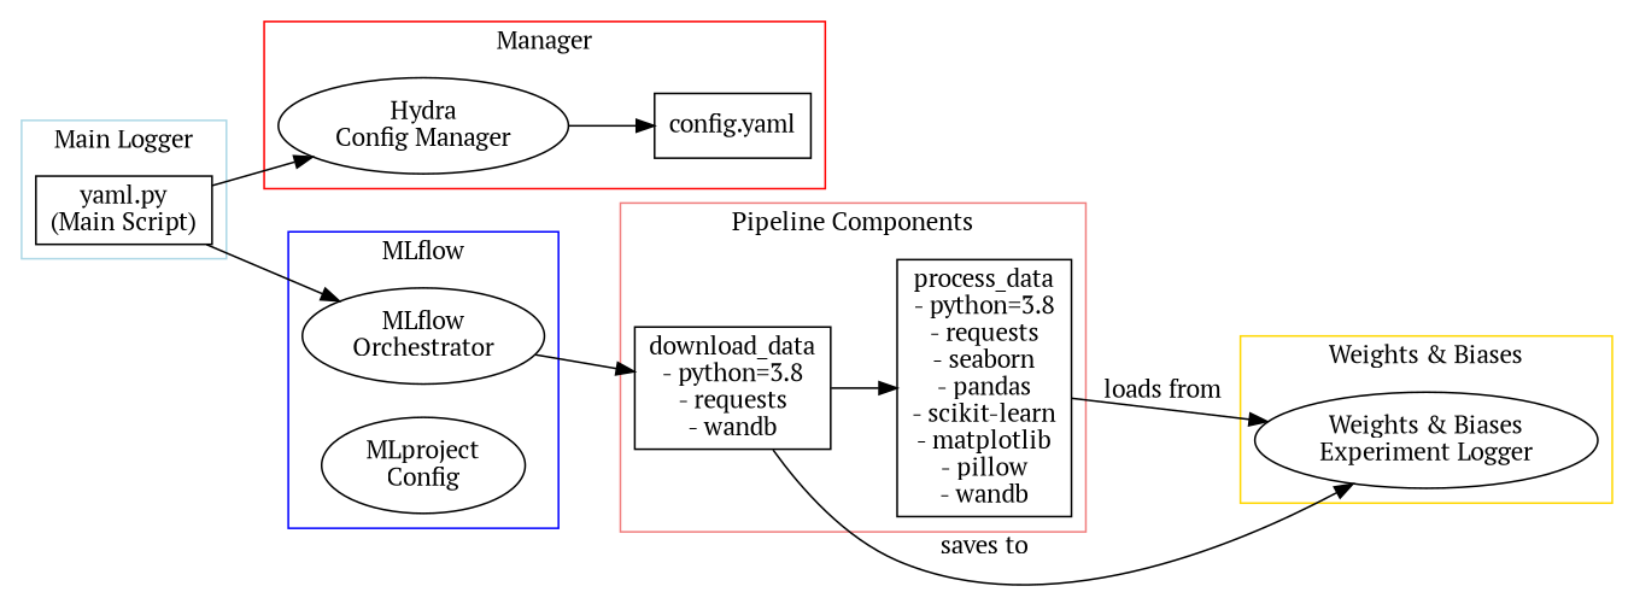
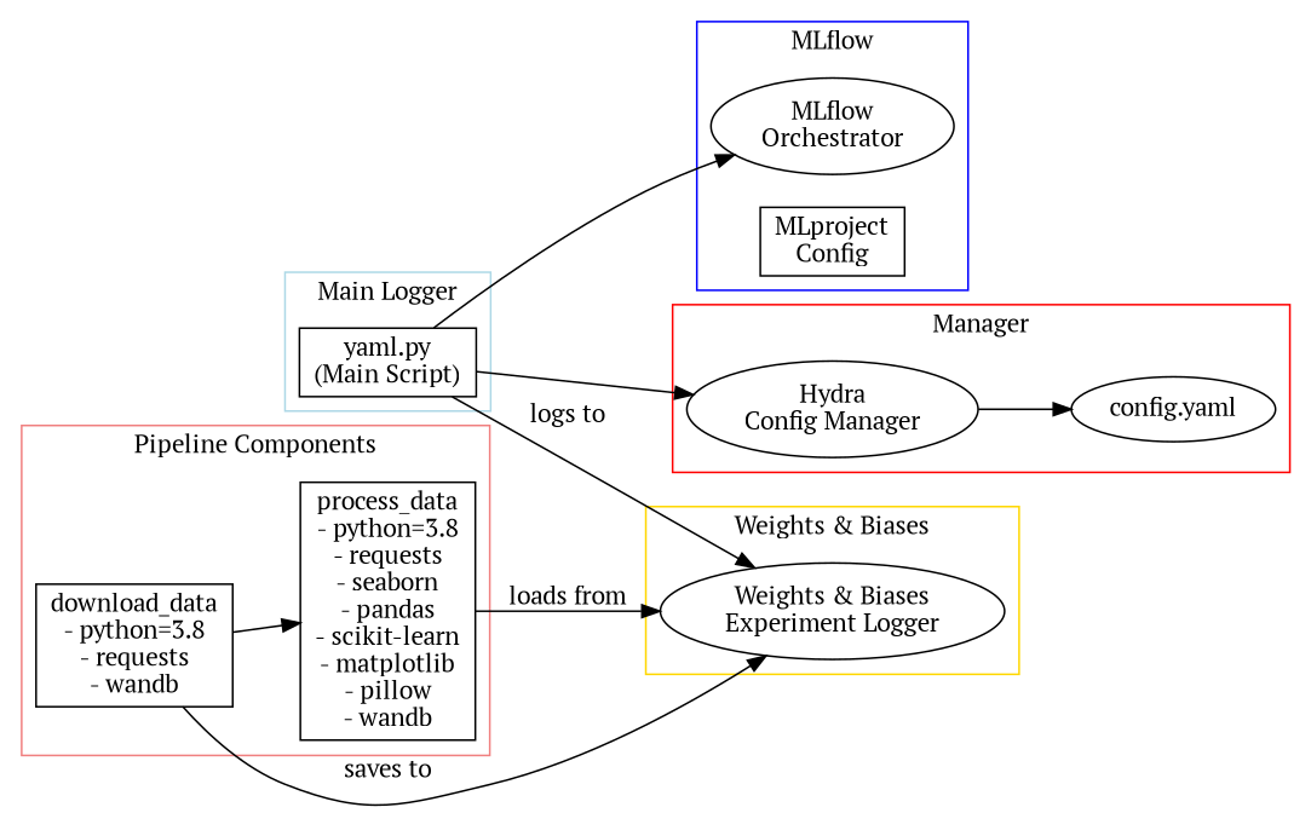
  digraph {
    compound=true
    fontname="PT Serif"
    rankdir=LR
    node [fontname="PT Serif" shape=ellipse]
    edge [fontname="PT Serif"]
    n1 [label="MLflow\nOrchestrator"]
-   n2 [label="MLproject\nConfig"]
+   n2 [label="MLproject\nConfig" shape=box]
    n3 [label="Hydra\nConfig Manager"]
-   n4 [label="config.yaml" shape=box]
+   n4 [label="config.yaml"]
    n5 [label="Weights & Biases\nExperiment Logger"]
    n6 [label="download_data\n- python=3.8\n- requests\n- wandb" shape=record]
    n7 [label="process_data\n- python=3.8\n- requests\n- seaborn\n- pandas\n- scikit-learn\n- matplotlib\n- pillow\n- wandb" shape=record]
    n8 [label="yaml.py\n(Main Script)" shape=box]
    subgraph cluster_1 {
      color=blue
      label=MLflow
      n1
      n2
    }
    subgraph cluster_2 {
      color=red
      label=Manager
      n3
      n4
    }
    subgraph cluster_3 {
      color=gold
      label="Weights & Biases"
      n5
    }
    subgraph cluster_4 {
      color=lightcoral
      label="Pipeline Components"
      n6
      n7
    }
    subgraph cluster_5 {
      color=lightblue
      label="Main Logger"
      n8
    }
-   n1 -> n6
    n3 -> n4
    n6 -> n5 [label="saves to"]
    n6 -> n7
    n7 -> n5 [label="loads from"]
    n8 -> n1
    n8 -> n3
+   n8 -> n5 [label="logs to"]
  }
